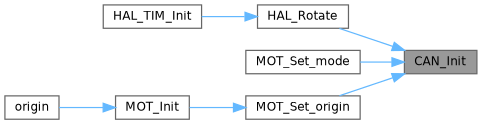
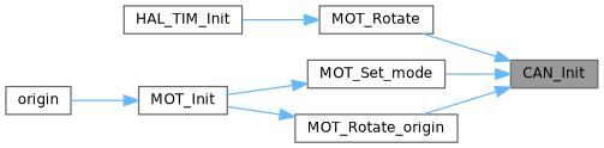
  digraph {
    rankdir=RL
    node [color=grey40 fillcolor=white fontname=Helvetica fontsize=10 shape=box style=filled]
    edge [color=steelblue1 dir=back fontname=Helvetica fontsize=10 labelfontname=Helvetica labelfontsize=10 style=solid]
    n1 [color=gray40 fillcolor=grey60 fontcolor=black height=0.2 label=CAN_Init width=0.4]
-   n2 [height=0.2 label=HAL_Rotate width=0.4]
+   n2 [height=0.2 label=MOT_Rotate width=0.4]
    n3 [height=0.2 label=MOT_Set_mode width=0.4]
-   n4 [height=0.2 label=MOT_Set_origin width=0.4]
+   n4 [height=0.2 label=MOT_Rotate_origin width=0.4]
    n5 [height=0.2 label=HAL_TIM_Init width=0.4]
    n6 [height=0.2 label=MOT_Init width=0.4]
    n7 [height=0.2 label=origin width=0.4]
    n1 -> n2
    n1 -> n3
    n1 -> n4
    n2 -> n5
+   n3 -> n6
    n4 -> n6
    n6 -> n7
  }
